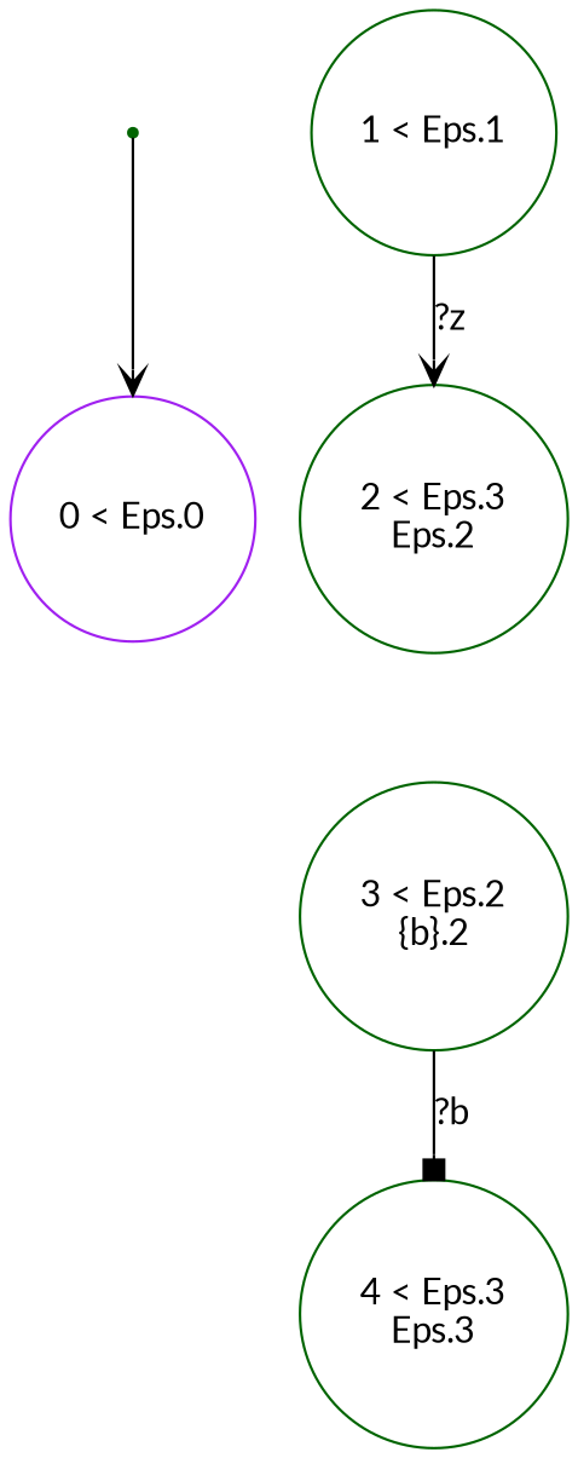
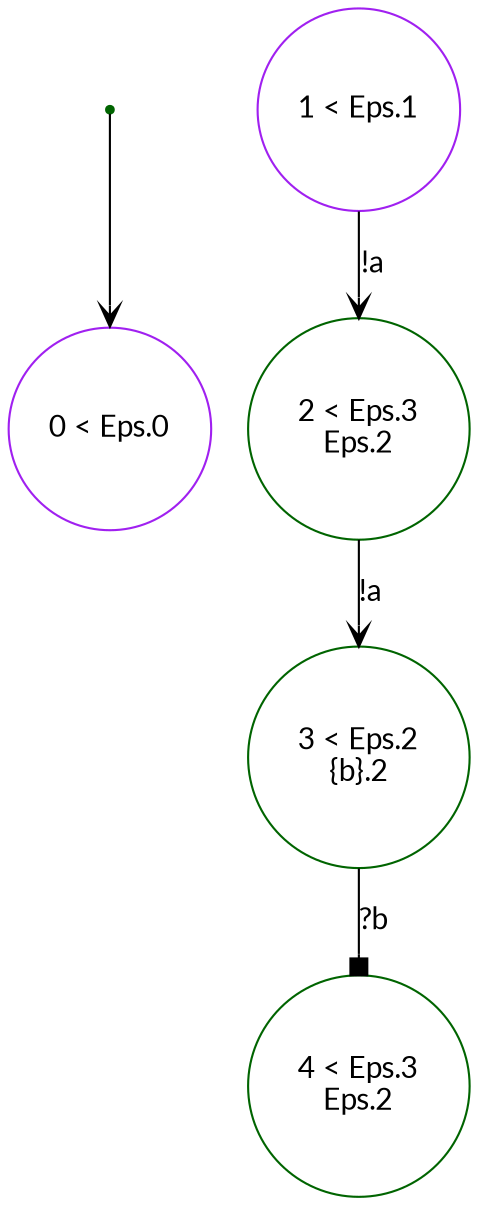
  digraph {
    fontname=Lato
    node [color=darkgreen fontname=Lato shape=circle]
    edge [arrowhead=vee fontname=Lato]
    ENTRY [shape=point]
    n2 [color=purple label="0 < Eps.0\n"]
-   n3 [label="4 < Eps.3\nEps.3\n"]
-   n4 [label="1 < Eps.1\n"]
+   n3 [label="4 < Eps.3\nEps.2\n"]
+   n4 [color=purple label="1 < Eps.1\n"]
    n5 [label="2 < Eps.3\nEps.2\n"]
    n6 [label="3 < Eps.2\n{b}.2\n"]
    ENTRY -> n2
-   n4 -> n5 [label="?z"]
+   n4 -> n5 [label="!a"]
+   n5 -> n6 [label="!a"]
    n6 -> n3 [arrowhead=box label="?b"]
  }
